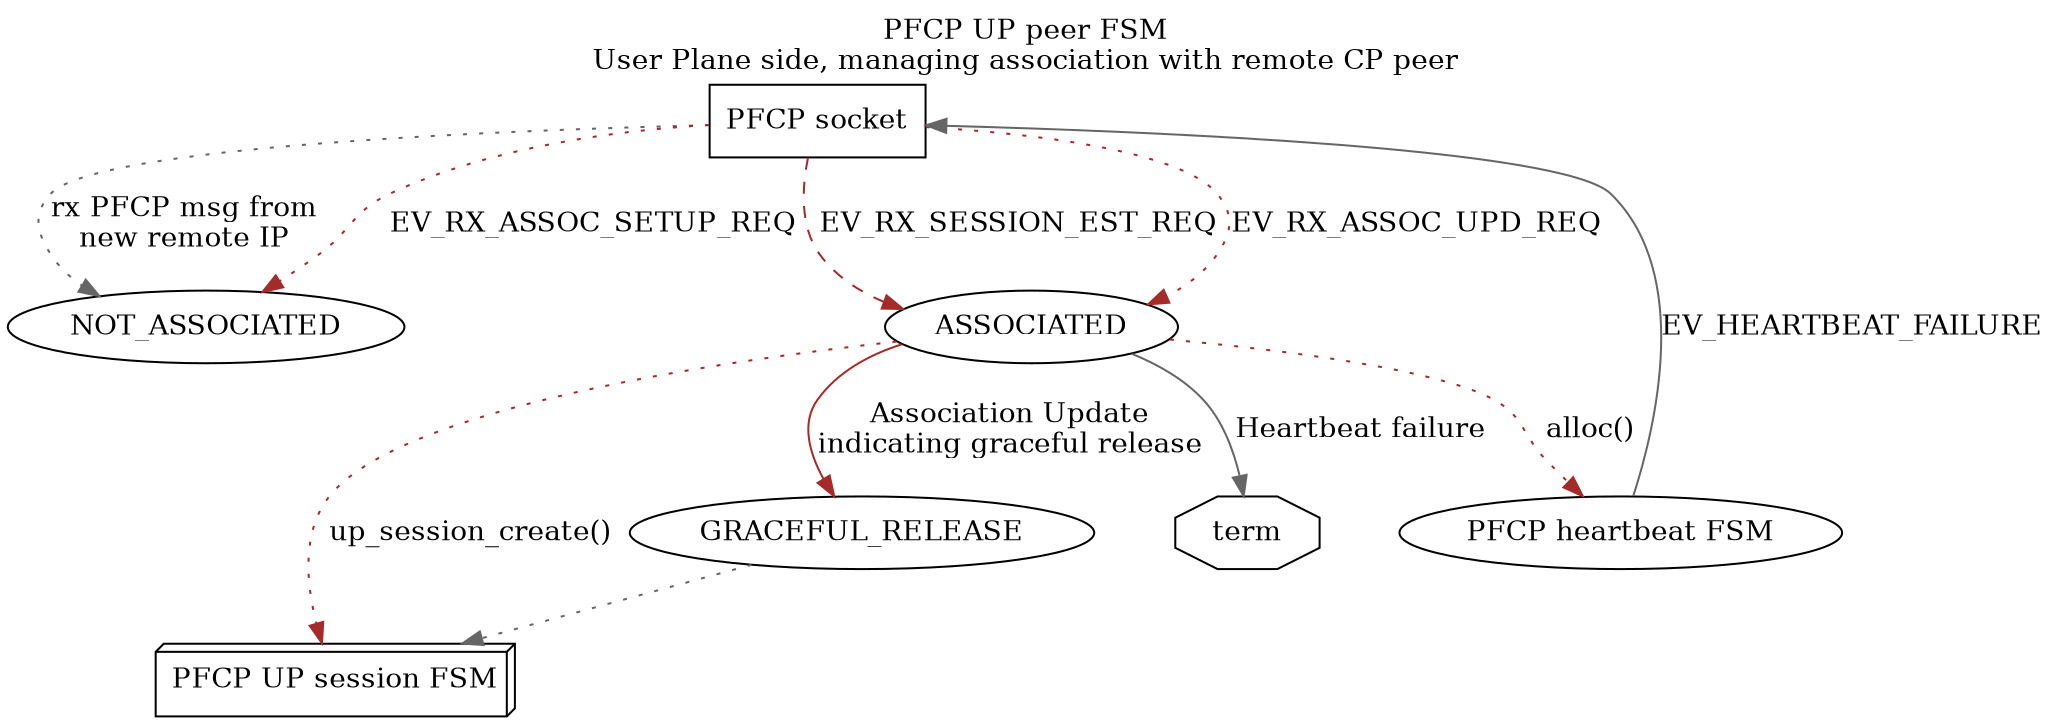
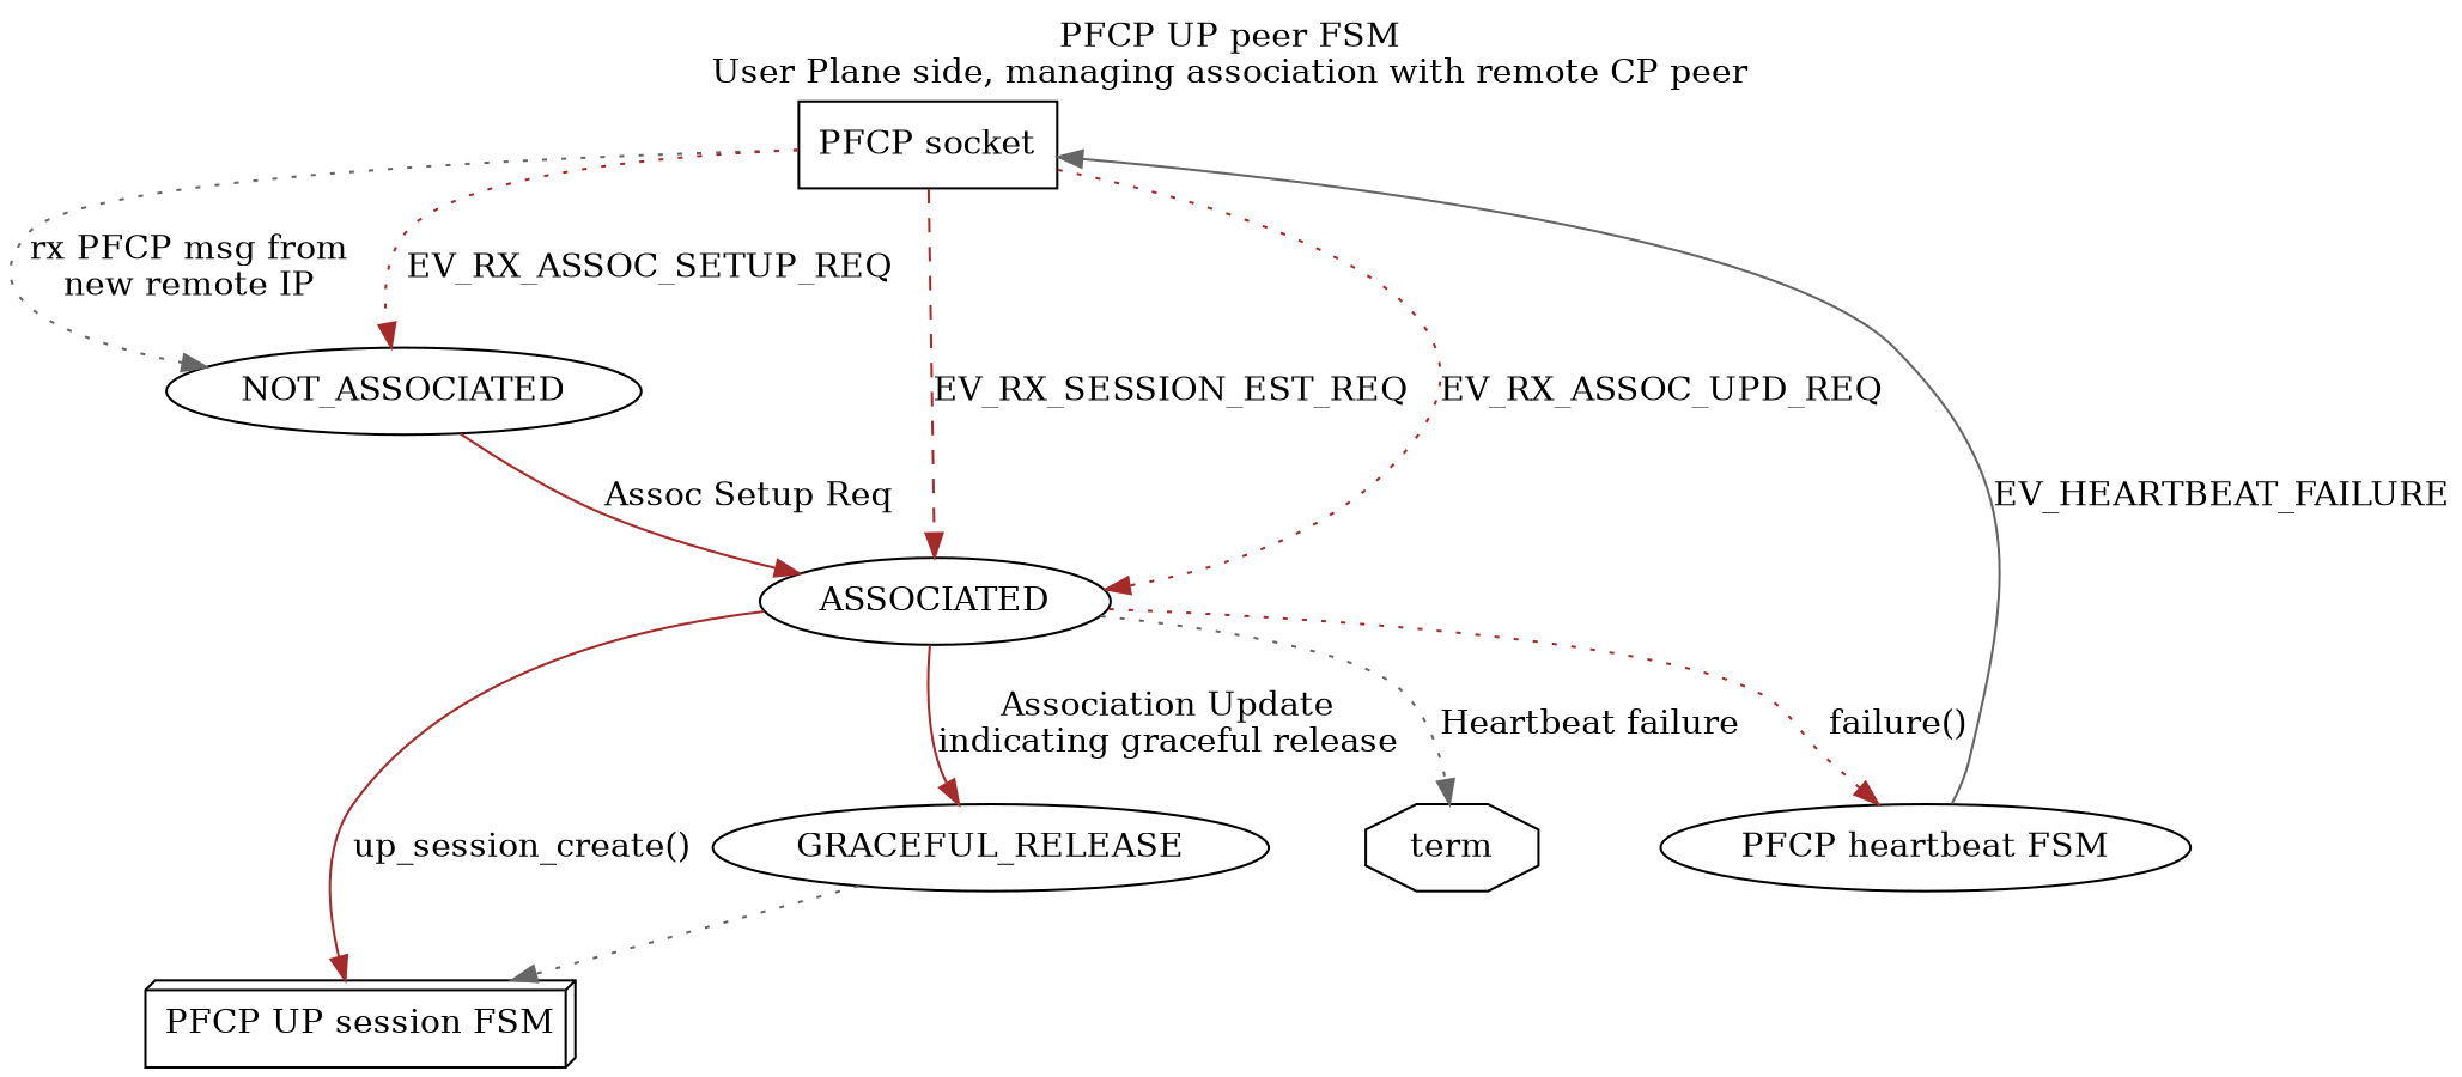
  digraph {
    label="PFCP UP peer FSM\nUser Plane side, managing association with remote CP peer"
    labelloc=t
    rankdir=TB
    edge [color=brown style=dotted]
    n1 [label="PFCP socket" shape=box]
    NOT_ASSOCIATED
    ASSOCIATED
    n4 [label="PFCP heartbeat FSM" shape=ellipse]
    n5 [label="PFCP UP session FSM" shape=box3d]
    GRACEFUL_RELEASE
    term [shape=octagon]
    n1 -> NOT_ASSOCIATED [color=gray40 label="rx PFCP msg from\nnew remote IP"]
    n1 -> NOT_ASSOCIATED [label=EV_RX_ASSOC_SETUP_REQ]
    n1 -> ASSOCIATED [label=EV_RX_SESSION_EST_REQ style=dashed]
    n1 -> ASSOCIATED [label=EV_RX_ASSOC_UPD_REQ]
-   ASSOCIATED -> n4 [label="alloc()"]
-   ASSOCIATED -> n5 [label="up_session_create()"]
+   NOT_ASSOCIATED -> ASSOCIATED [label="Assoc Setup Req" shape=box style=solid]
+   ASSOCIATED -> n4 [label="failure()"]
+   ASSOCIATED -> n5 [label="up_session_create()" style=solid]
    ASSOCIATED -> GRACEFUL_RELEASE [label="Association Update\nindicating graceful release" style=solid]
-   ASSOCIATED -> term [color=gray40 label="Heartbeat failure" style=solid]
+   ASSOCIATED -> term [color=gray40 label="Heartbeat failure"]
    n4 -> n1 [color=gray40 label=EV_HEARTBEAT_FAILURE style=solid]
    GRACEFUL_RELEASE -> n5 [color=gray40]
  }
